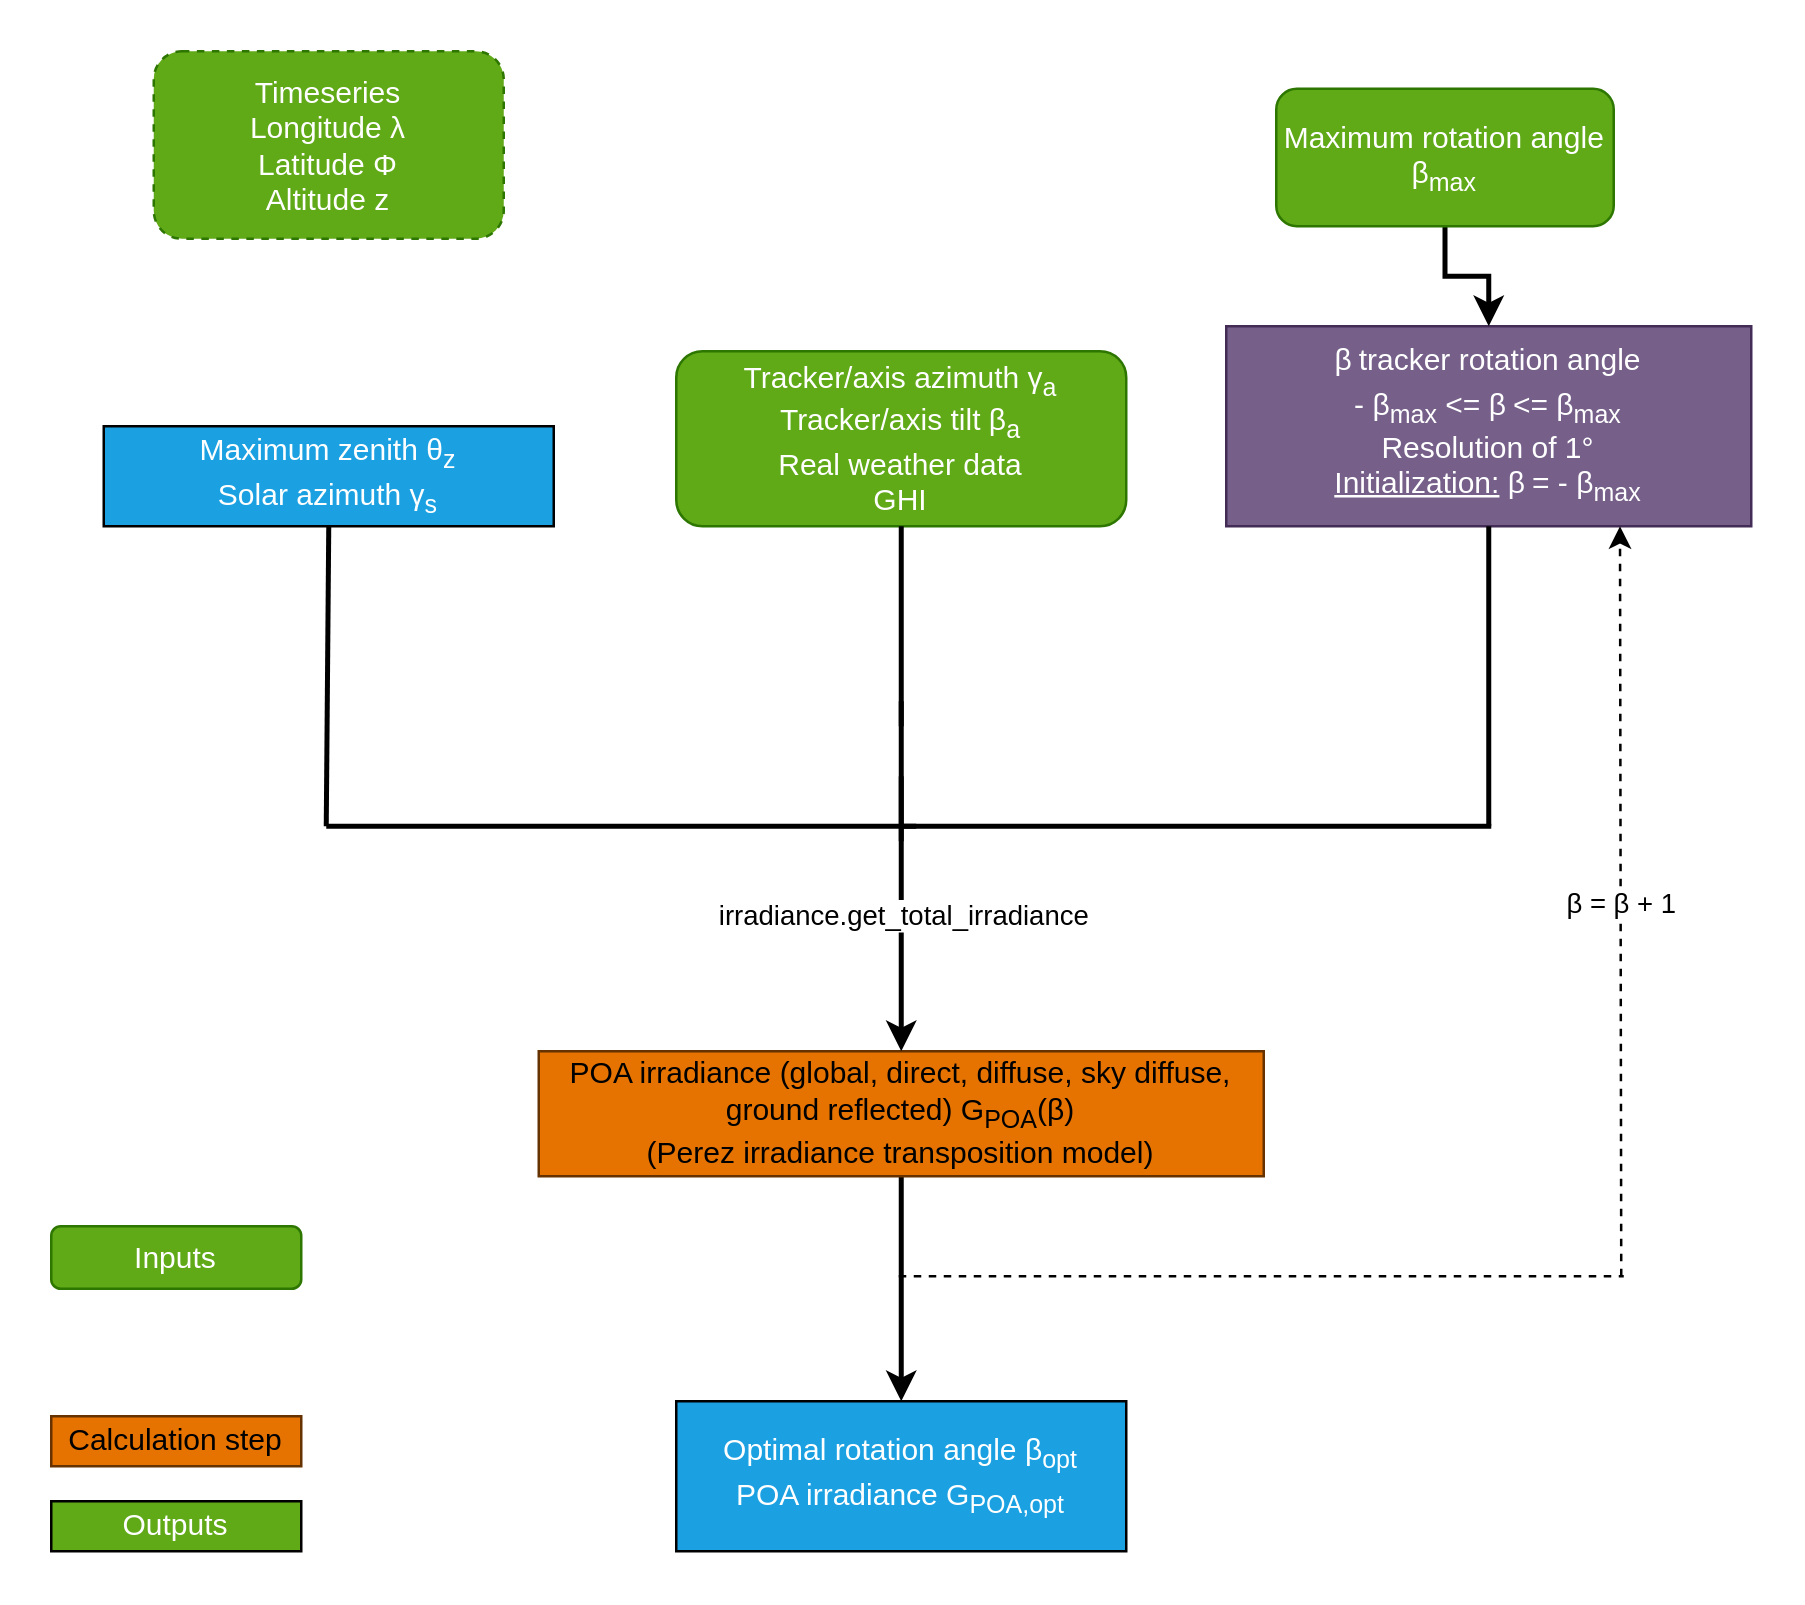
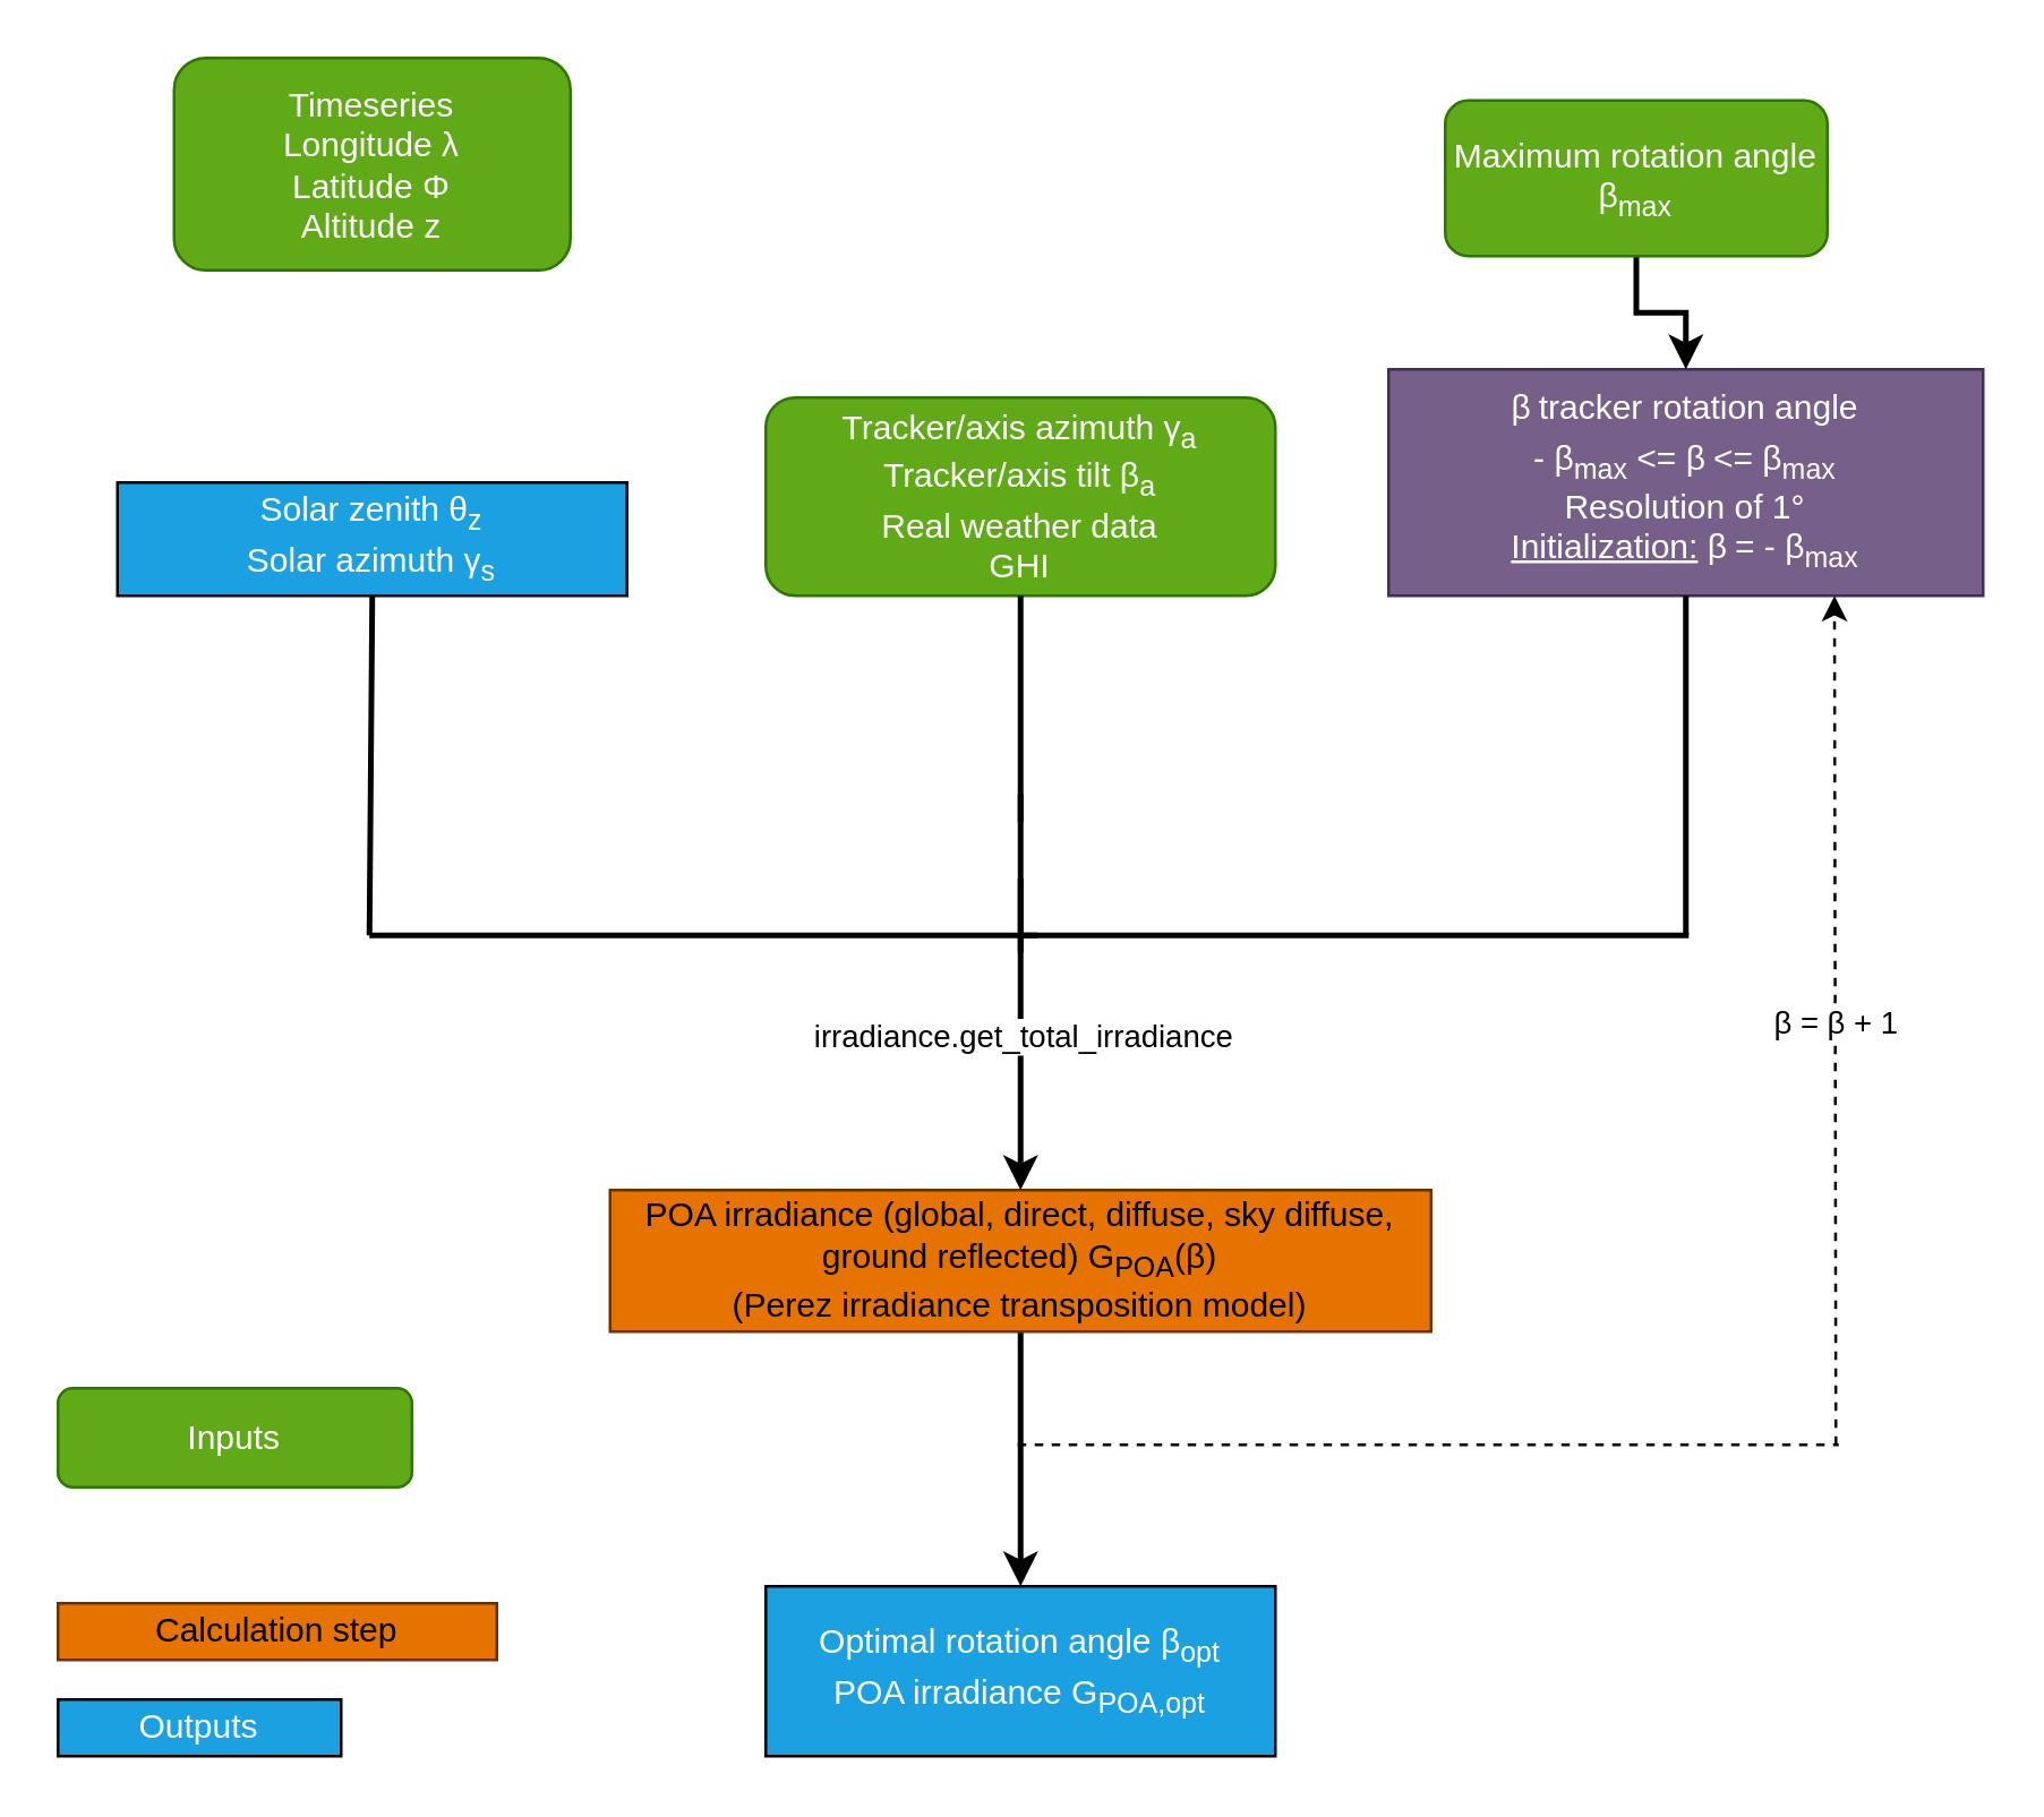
  <mxCell id="0" />
  <mxCell id="1" parent="0" />
- <mxCell id="2" value="Timeseries&lt;br&gt;&lt;div&gt;Longitude &lt;span&gt;λ&lt;/span&gt;&lt;/div&gt;&lt;div&gt;Latitude &lt;span lang=&quot;fr&quot; class=&quot;BxUVEf ILfuVd&quot;&gt;&lt;span class=&quot;hgKElc&quot;&gt;Φ&lt;/span&gt;&lt;/span&gt;&lt;/div&gt;&lt;div&gt;Altitude z&lt;br&gt;&lt;/div&gt;" style="rounded=1;whiteSpace=wrap;html=1;fontSize=12;glass=0;strokeWidth=1;shadow=0;fillColor=#60a917;fontColor=#ffffff;strokeColor=#2D7600;dashed=1;" parent="1" vertex="1"><mxGeometry x="61" y="20" width="140" height="75" as="geometry" /></mxCell>
- <mxCell id="3" value="Maximum zenith &lt;span lang=&quot;en&quot; class=&quot;BxUVEf ILfuVd&quot;&gt;&lt;span class=&quot;hgKElc&quot;&gt;θ&lt;sub&gt;z&lt;/sub&gt;&lt;/span&gt;&lt;/span&gt;&lt;br&gt;Solar azimuth &lt;span&gt;γ&lt;sub&gt;s&lt;/sub&gt;&lt;/span&gt;" style="rounded=0;whiteSpace=wrap;html=1;fillColor=#1ba1e2;fontColor=#ffffff;strokeColor=default;" parent="1" vertex="1"><mxGeometry x="41" y="170" width="180" height="40" as="geometry" /></mxCell>
+ <mxCell id="2" value="Timeseries&lt;br&gt;&lt;div&gt;Longitude &lt;span&gt;λ&lt;/span&gt;&lt;/div&gt;&lt;div&gt;Latitude &lt;span lang=&quot;fr&quot; class=&quot;BxUVEf ILfuVd&quot;&gt;&lt;span class=&quot;hgKElc&quot;&gt;Φ&lt;/span&gt;&lt;/span&gt;&lt;/div&gt;&lt;div&gt;Altitude z&lt;br&gt;&lt;/div&gt;" style="rounded=1;whiteSpace=wrap;html=1;fontSize=12;glass=0;strokeWidth=1;shadow=0;fillColor=#60a917;fontColor=#ffffff;strokeColor=#2D7600;" parent="1" vertex="1"><mxGeometry x="61" y="20" width="140" height="75" as="geometry" /></mxCell>
+ <mxCell id="3" value="Solar zenith &lt;span lang=&quot;en&quot; class=&quot;BxUVEf ILfuVd&quot;&gt;&lt;span class=&quot;hgKElc&quot;&gt;θ&lt;sub&gt;z&lt;/sub&gt;&lt;/span&gt;&lt;/span&gt;&lt;br&gt;Solar azimuth &lt;span&gt;γ&lt;sub&gt;s&lt;/sub&gt;&lt;/span&gt;" style="rounded=0;whiteSpace=wrap;html=1;fillColor=#1ba1e2;fontColor=#ffffff;strokeColor=default;" parent="1" vertex="1"><mxGeometry x="41" y="170" width="180" height="40" as="geometry" /></mxCell>
  <mxCell id="4" value="&lt;div&gt;Tracker/axis azimuth &lt;span&gt;γ&lt;sub&gt;a&lt;/sub&gt;&lt;/span&gt;&lt;/div&gt;&lt;div&gt;Tracker/axis tilt&amp;nbsp;&lt;span lang=&quot;fr&quot; class=&quot;BxUVEf ILfuVd&quot;&gt;&lt;span class=&quot;hgKElc&quot;&gt;β&lt;/span&gt;&lt;/span&gt;&lt;span&gt;&lt;sub&gt;a&lt;/sub&gt;&lt;/span&gt;&lt;/div&gt;&lt;div&gt;Real weather data&lt;br&gt;&lt;/div&gt;&lt;div&gt;GHI&lt;/div&gt;" style="rounded=1;whiteSpace=wrap;html=1;fontSize=12;glass=0;strokeWidth=1;shadow=0;fillColor=#60a917;fontColor=#ffffff;strokeColor=#2D7600;" parent="1" vertex="1"><mxGeometry x="270" y="140" width="180" height="70" as="geometry" /></mxCell>
  <mxCell id="5" value="&lt;div&gt;&lt;span lang=&quot;fr&quot; class=&quot;BxUVEf ILfuVd&quot;&gt;&lt;span class=&quot;hgKElc&quot;&gt;β&lt;/span&gt;&lt;/span&gt;&lt;span lang=&quot;en&quot; class=&quot;BxUVEf ILfuVd&quot;&gt;&lt;span class=&quot;hgKElc&quot;&gt;&lt;sub&gt; &lt;/sub&gt;tracker rotation angle&lt;sub&gt;&lt;br&gt;&lt;/sub&gt;&lt;/span&gt;&lt;/span&gt;&lt;/div&gt;&lt;div&gt;-&amp;nbsp;&lt;span lang=&quot;fr&quot; class=&quot;BxUVEf ILfuVd&quot;&gt;&lt;span class=&quot;hgKElc&quot;&gt;β&lt;sub&gt;max&lt;/sub&gt;&lt;/span&gt;&lt;/span&gt; &amp;lt;= &lt;span lang=&quot;fr&quot; class=&quot;BxUVEf ILfuVd&quot;&gt;&lt;span class=&quot;hgKElc&quot;&gt;β&lt;/span&gt;&lt;/span&gt;&lt;span lang=&quot;en&quot; class=&quot;BxUVEf ILfuVd&quot;&gt;&lt;span class=&quot;hgKElc&quot;&gt;&lt;sub&gt; &lt;/sub&gt;&lt;/span&gt;&lt;/span&gt;&amp;lt;= &lt;span lang=&quot;fr&quot; class=&quot;BxUVEf ILfuVd&quot;&gt;&lt;span class=&quot;hgKElc&quot;&gt;β&lt;sub&gt;max&lt;/sub&gt;&lt;/span&gt;&lt;/span&gt;&lt;/div&gt;&lt;div&gt;Resolution of 1°&lt;br&gt;&lt;/div&gt;&lt;div&gt;&lt;u&gt;Initialization:&lt;/u&gt; &lt;span lang=&quot;fr&quot; class=&quot;BxUVEf ILfuVd&quot;&gt;&lt;span class=&quot;hgKElc&quot;&gt;β&lt;/span&gt;&lt;/span&gt;&lt;span class=&quot;hgKElc&quot;&gt;&lt;sub&gt; &lt;/sub&gt;&lt;/span&gt;= -&amp;nbsp;&lt;span lang=&quot;fr&quot; class=&quot;BxUVEf ILfuVd&quot;&gt;&lt;span class=&quot;hgKElc&quot;&gt;β&lt;sub&gt;max&lt;/sub&gt;&lt;/span&gt;&lt;/span&gt;&lt;/div&gt;" style="rounded=0;whiteSpace=wrap;html=1;fillStyle=solid;fillColor=#76608a;strokeColor=#432D57;fontColor=#ffffff;" parent="1" vertex="1"><mxGeometry x="490" y="130" width="210" height="80" as="geometry" /></mxCell>
  <mxCell id="6" style="edgeStyle=orthogonalEdgeStyle;rounded=0;orthogonalLoop=1;jettySize=auto;html=1;exitX=0.5;exitY=1;exitDx=0;exitDy=0;entryX=0.5;entryY=0;entryDx=0;entryDy=0;strokeWidth=2;" parent="1" source="7" target="8" edge="1"><mxGeometry relative="1" as="geometry" /></mxCell>
  <mxCell id="7" value="POA irradiance (global, direct, diffuse, sky diffuse, ground reflected) G&lt;sub&gt;POA&lt;/sub&gt;(&lt;span lang=&quot;fr&quot; class=&quot;BxUVEf ILfuVd&quot;&gt;&lt;span class=&quot;hgKElc&quot;&gt;β)&lt;/span&gt;&lt;/span&gt;&lt;br&gt;(Perez irradiance transposition model)" style="rounded=0;whiteSpace=wrap;html=1;fillStyle=solid;fillColor=#E67300;strokeColor=#663300;" parent="1" vertex="1"><mxGeometry x="215" y="420" width="290" height="50" as="geometry" /></mxCell>
  <mxCell id="8" value="&lt;div&gt;Optimal rotation angle &lt;span lang=&quot;fr&quot; class=&quot;BxUVEf ILfuVd&quot;&gt;&lt;span class=&quot;hgKElc&quot;&gt;β&lt;/span&gt;&lt;/span&gt;&lt;span lang=&quot;en&quot; class=&quot;BxUVEf ILfuVd&quot;&gt;&lt;span class=&quot;hgKElc&quot;&gt;&lt;sub&gt;&lt;/sub&gt;&lt;/span&gt;&lt;/span&gt;&lt;sub&gt;opt&lt;/sub&gt;&lt;br&gt;&lt;/div&gt;&lt;div&gt;POA irradiance G&lt;sub&gt;POA,opt&lt;/sub&gt;&lt;br&gt;&lt;/div&gt;" style="rounded=0;whiteSpace=wrap;html=1;fillColor=#1ba1e2;fontColor=#ffffff;strokeColor=default;" parent="1" vertex="1"><mxGeometry x="270" y="560" width="180" height="60" as="geometry" /></mxCell>
  <mxCell id="9" style="edgeStyle=orthogonalEdgeStyle;rounded=0;orthogonalLoop=1;jettySize=auto;html=1;entryX=0.5;entryY=0;entryDx=0;entryDy=0;strokeWidth=2;" parent="1" source="10" target="5" edge="1"><mxGeometry relative="1" as="geometry" /></mxCell>
  <mxCell id="10" value="Maximum rotation angle &lt;span lang=&quot;fr&quot; class=&quot;BxUVEf ILfuVd&quot;&gt;&lt;span class=&quot;hgKElc&quot;&gt;β&lt;sub&gt;max&lt;/sub&gt;&lt;/span&gt;&lt;/span&gt;" style="rounded=1;whiteSpace=wrap;html=1;fontSize=12;glass=0;strokeWidth=1;shadow=0;fillColor=#60a917;fontColor=#ffffff;strokeColor=#2D7600;" parent="1" vertex="1"><mxGeometry x="510" y="35" width="135" height="55" as="geometry" /></mxCell>
  <mxCell id="11" value="" style="endArrow=none;html=1;rounded=0;dashed=1;" parent="1" edge="1"><mxGeometry width="50" height="50" relative="1" as="geometry"><mxPoint x="359" y="510" as="sourcePoint" /><mxPoint x="649" y="510" as="targetPoint" /></mxGeometry></mxCell>
  <mxCell id="12" value="" style="endArrow=classic;html=1;rounded=0;entryX=0.75;entryY=1;entryDx=0;entryDy=0;dashed=1;" parent="1" target="5" edge="1"><mxGeometry relative="1" as="geometry"><mxPoint x="648" y="510" as="sourcePoint" /><mxPoint x="610" y="390" as="targetPoint" /></mxGeometry></mxCell>
  <mxCell id="13" value="&lt;span lang=&quot;fr&quot; class=&quot;BxUVEf ILfuVd&quot;&gt;&lt;span class=&quot;hgKElc&quot;&gt;β &lt;/span&gt;&lt;/span&gt;= &lt;span lang=&quot;fr&quot; class=&quot;BxUVEf ILfuVd&quot;&gt;&lt;span class=&quot;hgKElc&quot;&gt;β &lt;/span&gt;&lt;/span&gt;+ 1" style="edgeLabel;resizable=0;html=1;align=center;verticalAlign=middle;" parent="12" connectable="0" vertex="1"><mxGeometry relative="1" as="geometry" /></mxCell>
  <mxCell id="14" value="" style="endArrow=none;html=1;rounded=0;entryX=0.5;entryY=1;entryDx=0;entryDy=0;strokeWidth=2;" parent="1" edge="1"><mxGeometry width="50" height="50" relative="1" as="geometry"><mxPoint x="130" y="330" as="sourcePoint" /><mxPoint x="131" y="210" as="targetPoint" /></mxGeometry></mxCell>
  <mxCell id="15" value="" style="endArrow=none;html=1;rounded=0;strokeWidth=2;entryX=0.5;entryY=1;entryDx=0;entryDy=0;" parent="1" edge="1"><mxGeometry width="50" height="50" relative="1" as="geometry"><mxPoint x="360" y="336" as="sourcePoint" /><mxPoint x="360" y="280" as="targetPoint" /></mxGeometry></mxCell>
  <mxCell id="16" value="" style="endArrow=none;html=1;rounded=0;strokeWidth=2;entryX=0.5;entryY=1;entryDx=0;entryDy=0;" parent="1" target="5" edge="1"><mxGeometry width="50" height="50" relative="1" as="geometry"><mxPoint x="595" y="330" as="sourcePoint" /><mxPoint x="590" y="230" as="targetPoint" /></mxGeometry></mxCell>
  <mxCell id="17" value="" style="endArrow=none;html=1;rounded=0;strokeWidth=2;" parent="1" edge="1"><mxGeometry width="50" height="50" relative="1" as="geometry"><mxPoint x="360" y="330" as="sourcePoint" /><mxPoint x="596" y="330" as="targetPoint" /></mxGeometry></mxCell>
  <mxCell id="18" value="" style="endArrow=none;html=1;rounded=0;strokeWidth=2;" parent="1" edge="1"><mxGeometry width="50" height="50" relative="1" as="geometry"><mxPoint x="130" y="330" as="sourcePoint" /><mxPoint x="366" y="330" as="targetPoint" /></mxGeometry></mxCell>
  <mxCell id="19" value="" style="endArrow=classic;html=1;rounded=0;entryX=0.5;entryY=0;entryDx=0;entryDy=0;strokeWidth=2;" parent="1" target="7" edge="1"><mxGeometry relative="1" as="geometry"><mxPoint x="360" y="310" as="sourcePoint" /><mxPoint x="230" y="750" as="targetPoint" /></mxGeometry></mxCell>
  <mxCell id="20" value="irradiance.get_total_irradiance" style="edgeLabel;resizable=0;html=1;;align=center;verticalAlign=middle;" parent="19" connectable="0" vertex="1"><mxGeometry relative="1" as="geometry" /></mxCell>
- <mxCell id="21" value="Inputs" style="rounded=1;whiteSpace=wrap;html=1;fontSize=12;glass=0;strokeWidth=1;shadow=0;fillColor=#60a917;fontColor=#ffffff;strokeColor=#2D7600;" parent="1" vertex="1"><mxGeometry x="20" y="490" width="100" height="25" as="geometry" /></mxCell>
- <mxCell id="22" value="Calculation step" style="rounded=0;whiteSpace=wrap;html=1;fillStyle=solid;fillColor=#E67300;strokeColor=#663300;" parent="1" vertex="1"><mxGeometry x="20" y="566" width="100" height="20" as="geometry" /></mxCell>
- <mxCell id="23" value="Outputs" style="rounded=0;whiteSpace=wrap;html=1;fillColor=#60a917;fontColor=#ffffff;strokeColor=default;" parent="1" vertex="1"><mxGeometry x="20" y="600" width="100" height="20" as="geometry" /></mxCell>
+ <mxCell id="21" value="Inputs" style="rounded=1;whiteSpace=wrap;html=1;fontSize=12;glass=0;strokeWidth=1;shadow=0;fillColor=#60a917;fontColor=#ffffff;strokeColor=#2D7600;" parent="1" vertex="1"><mxGeometry x="20" y="490" width="125" height="35" as="geometry" /></mxCell>
+ <mxCell id="22" value="Calculation step" style="rounded=0;whiteSpace=wrap;html=1;fillStyle=solid;fillColor=#E67300;strokeColor=#663300;" parent="1" vertex="1"><mxGeometry x="20" y="566" width="155" height="20" as="geometry" /></mxCell>
+ <mxCell id="23" value="Outputs" style="rounded=0;whiteSpace=wrap;html=1;fillColor=#1ba1e2;fontColor=#ffffff;strokeColor=default;" parent="1" vertex="1"><mxGeometry x="20" y="600" width="100" height="20" as="geometry" /></mxCell>
  <mxCell id="24" value="" style="endArrow=none;html=1;rounded=0;strokeWidth=2;entryX=0.5;entryY=1;entryDx=0;entryDy=0;" parent="1" target="4" edge="1"><mxGeometry width="50" height="50" relative="1" as="geometry"><mxPoint x="360" y="290" as="sourcePoint" /><mxPoint x="370" y="280" as="targetPoint" /></mxGeometry></mxCell>
